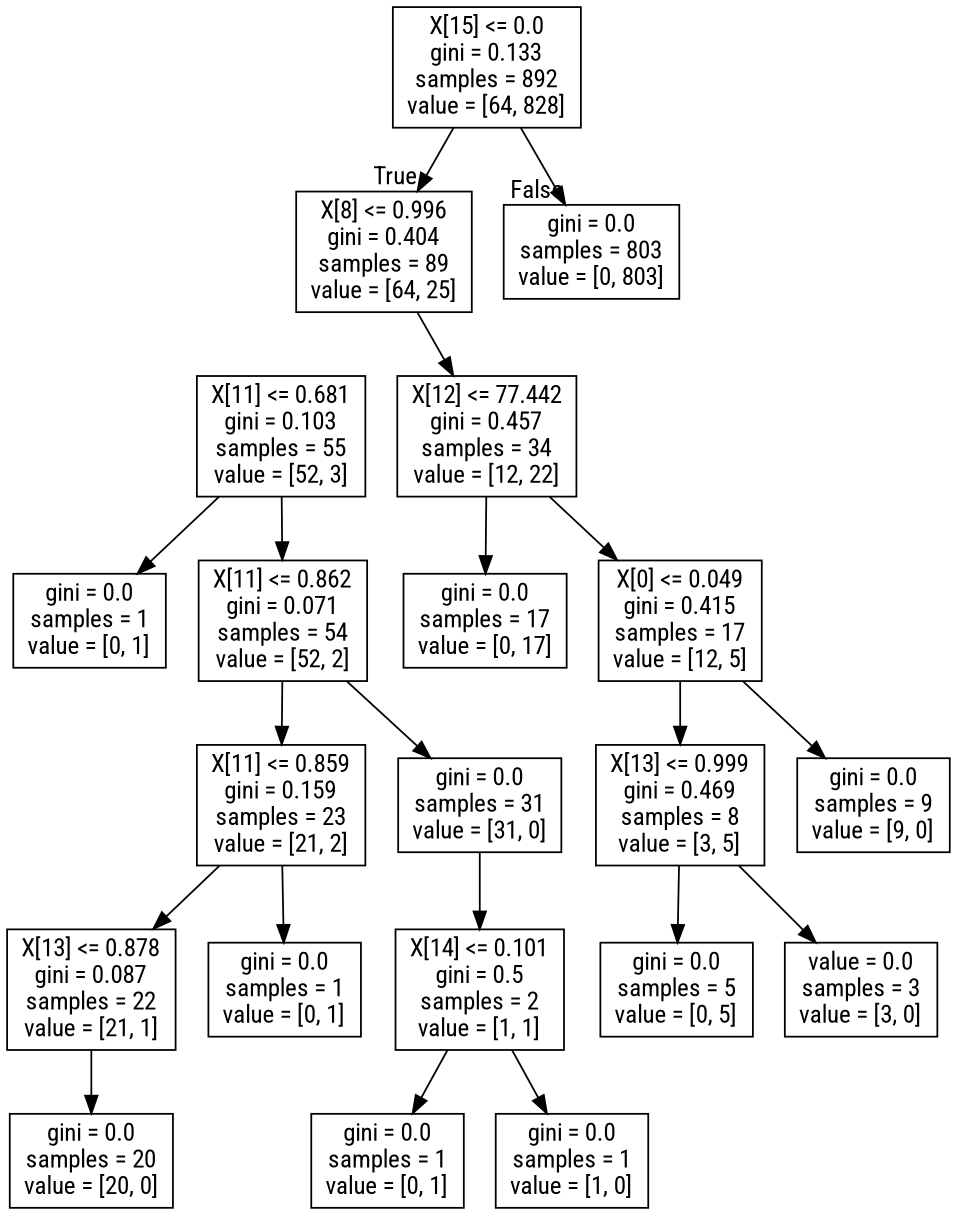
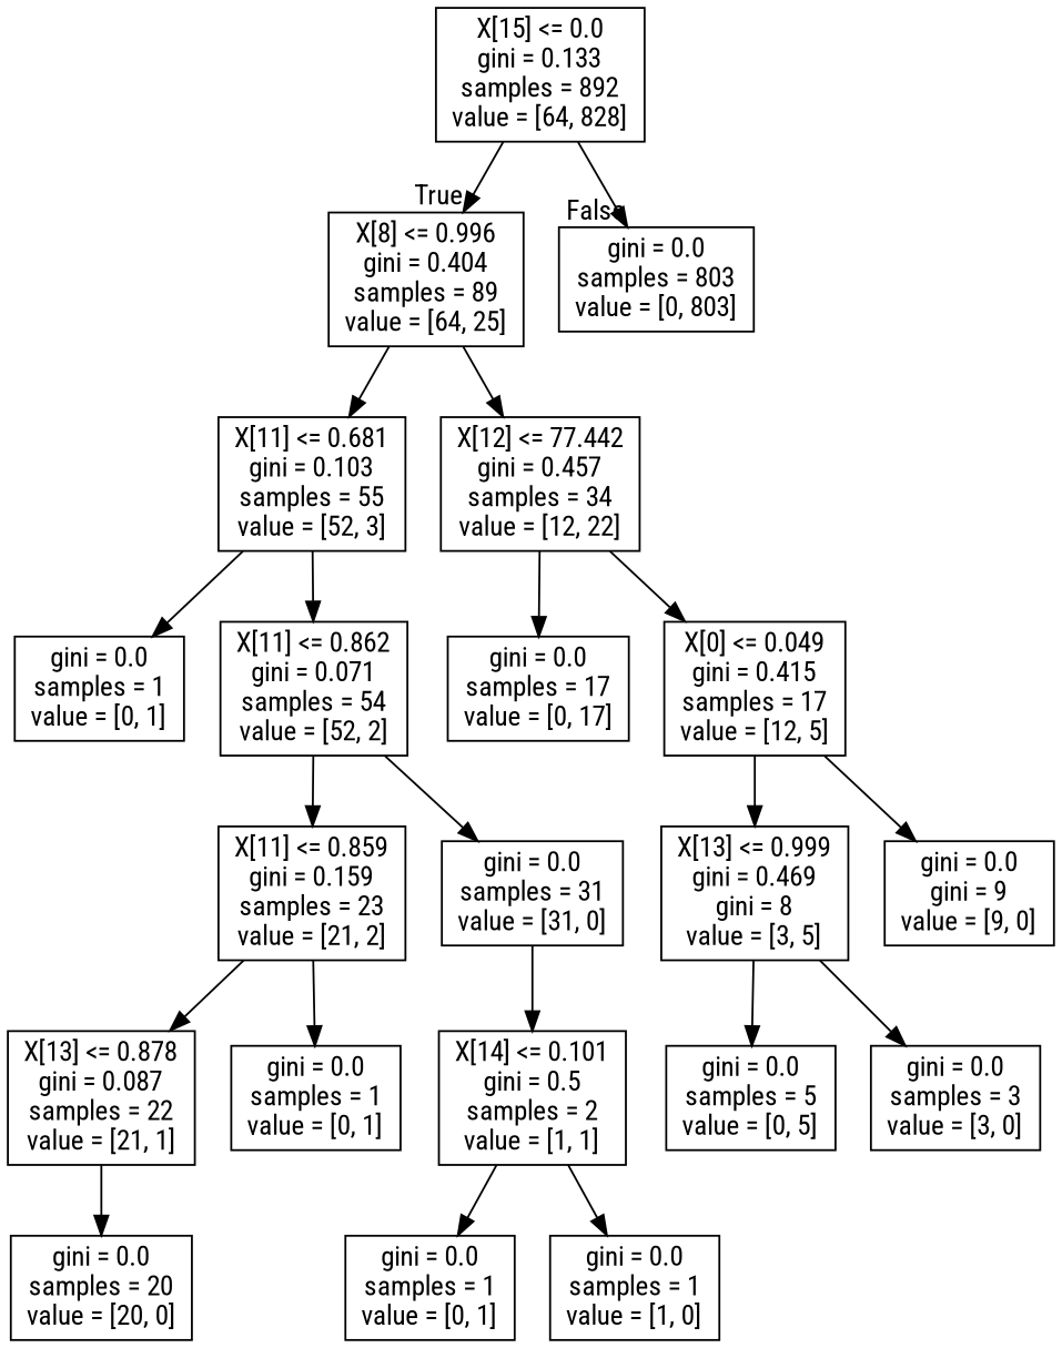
  digraph {
    fontname="Roboto Condensed"
    node [fontname="Roboto Condensed" shape=box]
    edge [fontname="Roboto Condensed"]
    n1 [label="X[15] <= 0.0\ngini = 0.133\nsamples = 892\nvalue = [64, 828]"]
    n2 [label="X[8] <= 0.996\ngini = 0.404\nsamples = 89\nvalue = [64, 25]"]
    n3 [label="gini = 0.0\nsamples = 803\nvalue = [0, 803]"]
    n4 [label="X[11] <= 0.681\ngini = 0.103\nsamples = 55\nvalue = [52, 3]"]
    n5 [label="X[12] <= 77.442\ngini = 0.457\nsamples = 34\nvalue = [12, 22]"]
    n6 [label="gini = 0.0\nsamples = 1\nvalue = [0, 1]"]
    n7 [label="X[11] <= 0.862\ngini = 0.071\nsamples = 54\nvalue = [52, 2]"]
    n8 [label="gini = 0.0\nsamples = 17\nvalue = [0, 17]"]
    n9 [label="X[0] <= 0.049\ngini = 0.415\nsamples = 17\nvalue = [12, 5]"]
    n10 [label="X[11] <= 0.859\ngini = 0.159\nsamples = 23\nvalue = [21, 2]"]
    n11 [label="gini = 0.0\nsamples = 31\nvalue = [31, 0]"]
    n12 [label="X[13] <= 0.878\ngini = 0.087\nsamples = 22\nvalue = [21, 1]"]
    n13 [label="gini = 0.0\nsamples = 1\nvalue = [0, 1]"]
    n14 [label="X[14] <= 0.101\ngini = 0.5\nsamples = 2\nvalue = [1, 1]"]
    n15 [label="gini = 0.0\nsamples = 20\nvalue = [20, 0]"]
    n16 [label="gini = 0.0\nsamples = 1\nvalue = [0, 1]"]
    n17 [label="gini = 0.0\nsamples = 1\nvalue = [1, 0]"]
-   n18 [label="X[13] <= 0.999\ngini = 0.469\nsamples = 8\nvalue = [3, 5]"]
-   n19 [label="gini = 0.0\nsamples = 9\nvalue = [9, 0]"]
+   n18 [label="X[13] <= 0.999\ngini = 0.469\ngini = 8\nvalue = [3, 5]"]
+   n19 [label="gini = 0.0\ngini = 9\nvalue = [9, 0]"]
    n20 [label="gini = 0.0\nsamples = 5\nvalue = [0, 5]"]
-   n21 [label="value = 0.0\nsamples = 3\nvalue = [3, 0]"]
+   n21 [label="gini = 0.0\nsamples = 3\nvalue = [3, 0]"]
    n1 -> n2 [headlabel=True labelangle=45 labeldistance=2.5]
    n1 -> n3 [headlabel=False labelangle=-45 labeldistance=2.5]
+   n2 -> n4
    n2 -> n5
    n4 -> n6
    n4 -> n7
    n5 -> n8
    n5 -> n9
    n7 -> n10
    n7 -> n11
    n9 -> n18
    n9 -> n19
    n10 -> n12
    n10 -> n13
    n11 -> n14
    n12 -> n15
    n14 -> n16
    n14 -> n17
    n18 -> n20
    n18 -> n21
  }
